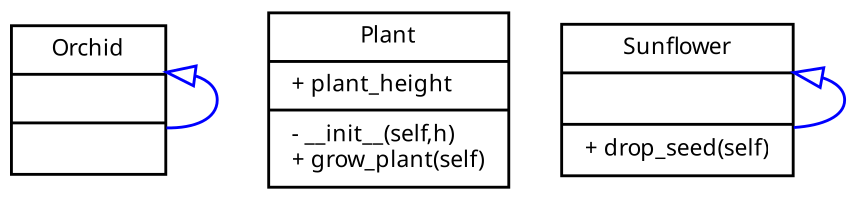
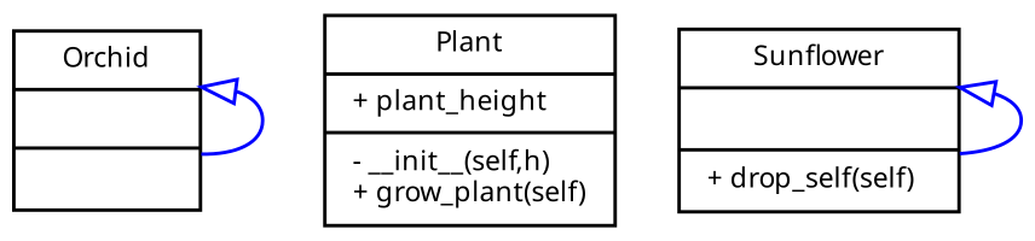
  digraph {
    rankdir=BT
    node [fontname="Sans Not-Rotated 8" fontsize=8 shape=record]
    edge [arrowhead=onormal fontname="Sans Not-Rotated 8" fontsize=8 color=blue]
    n1 [label="{Orchid||}"]
    n2 [label="{Plant|+ plant_height\l|- __init__(self,h)\l+ grow_plant(self)\l}"]
-   n3 [label="{Sunflower||+ drop_seed(self)\l}"]
+   n3 [label="{Sunflower||+ drop_self(self)\l}"]
    n1 -> n1
    n3 -> n3
  }
